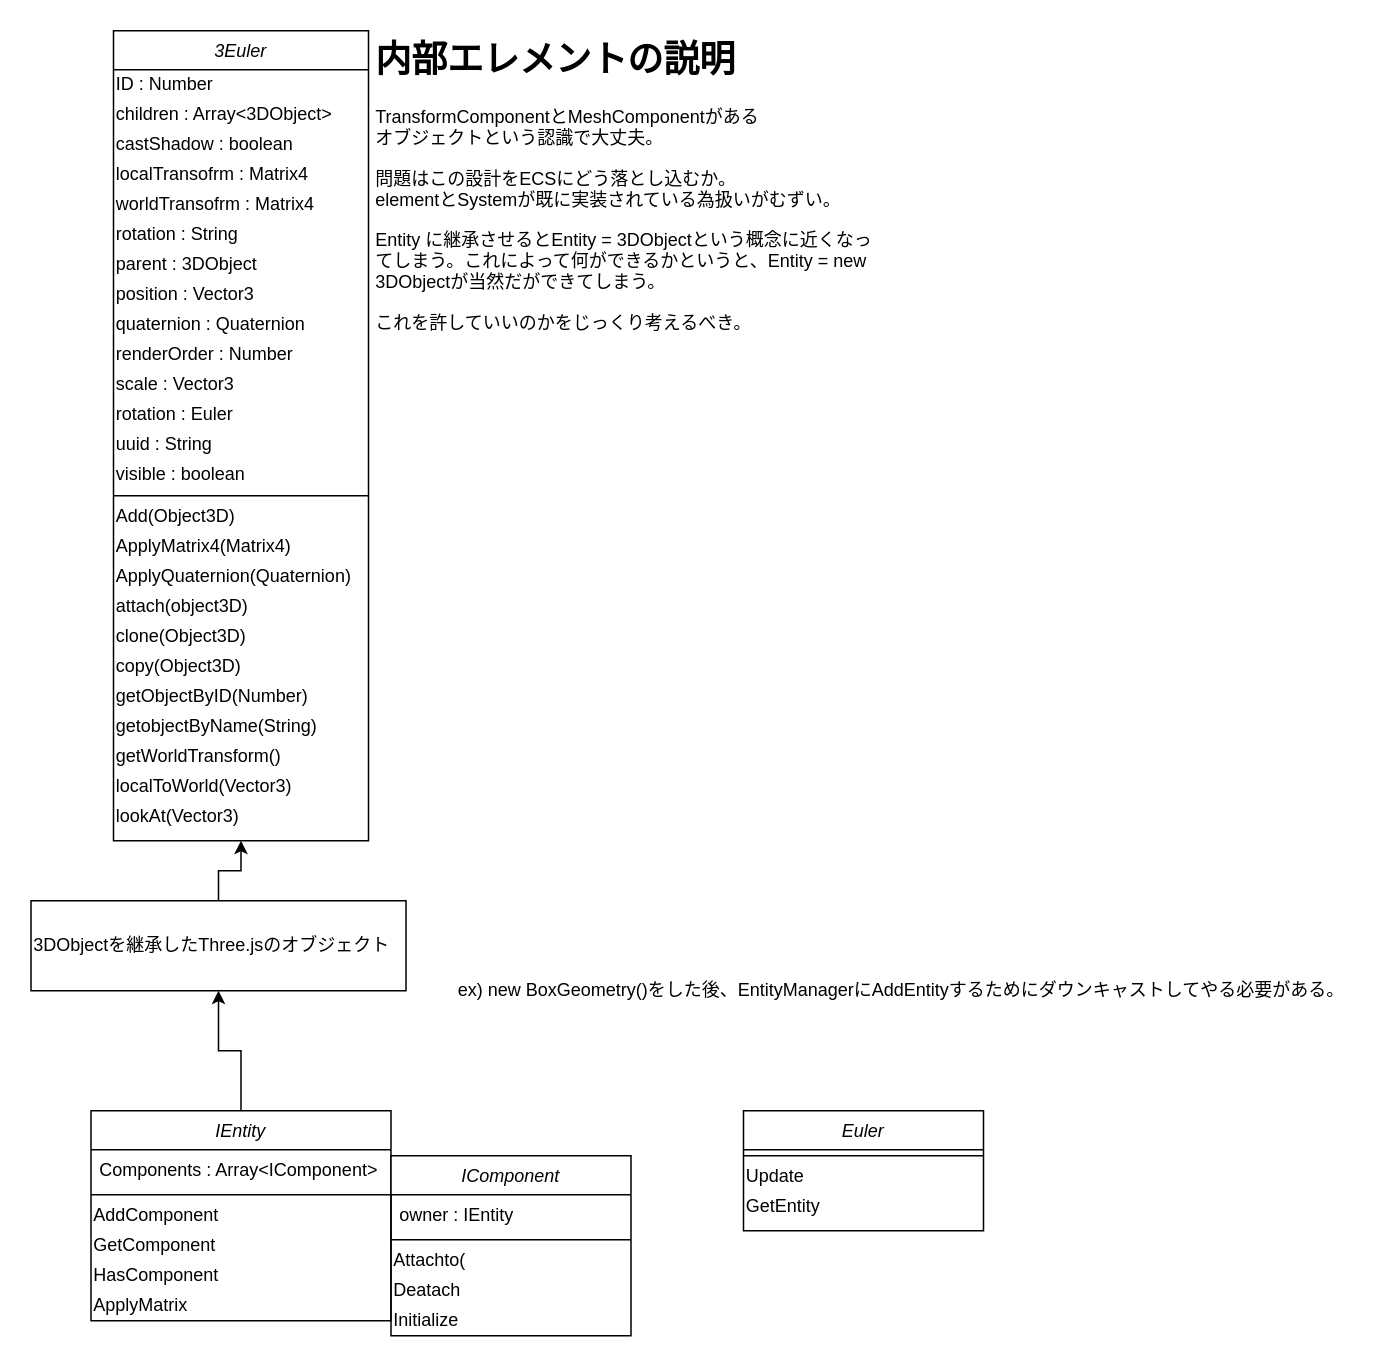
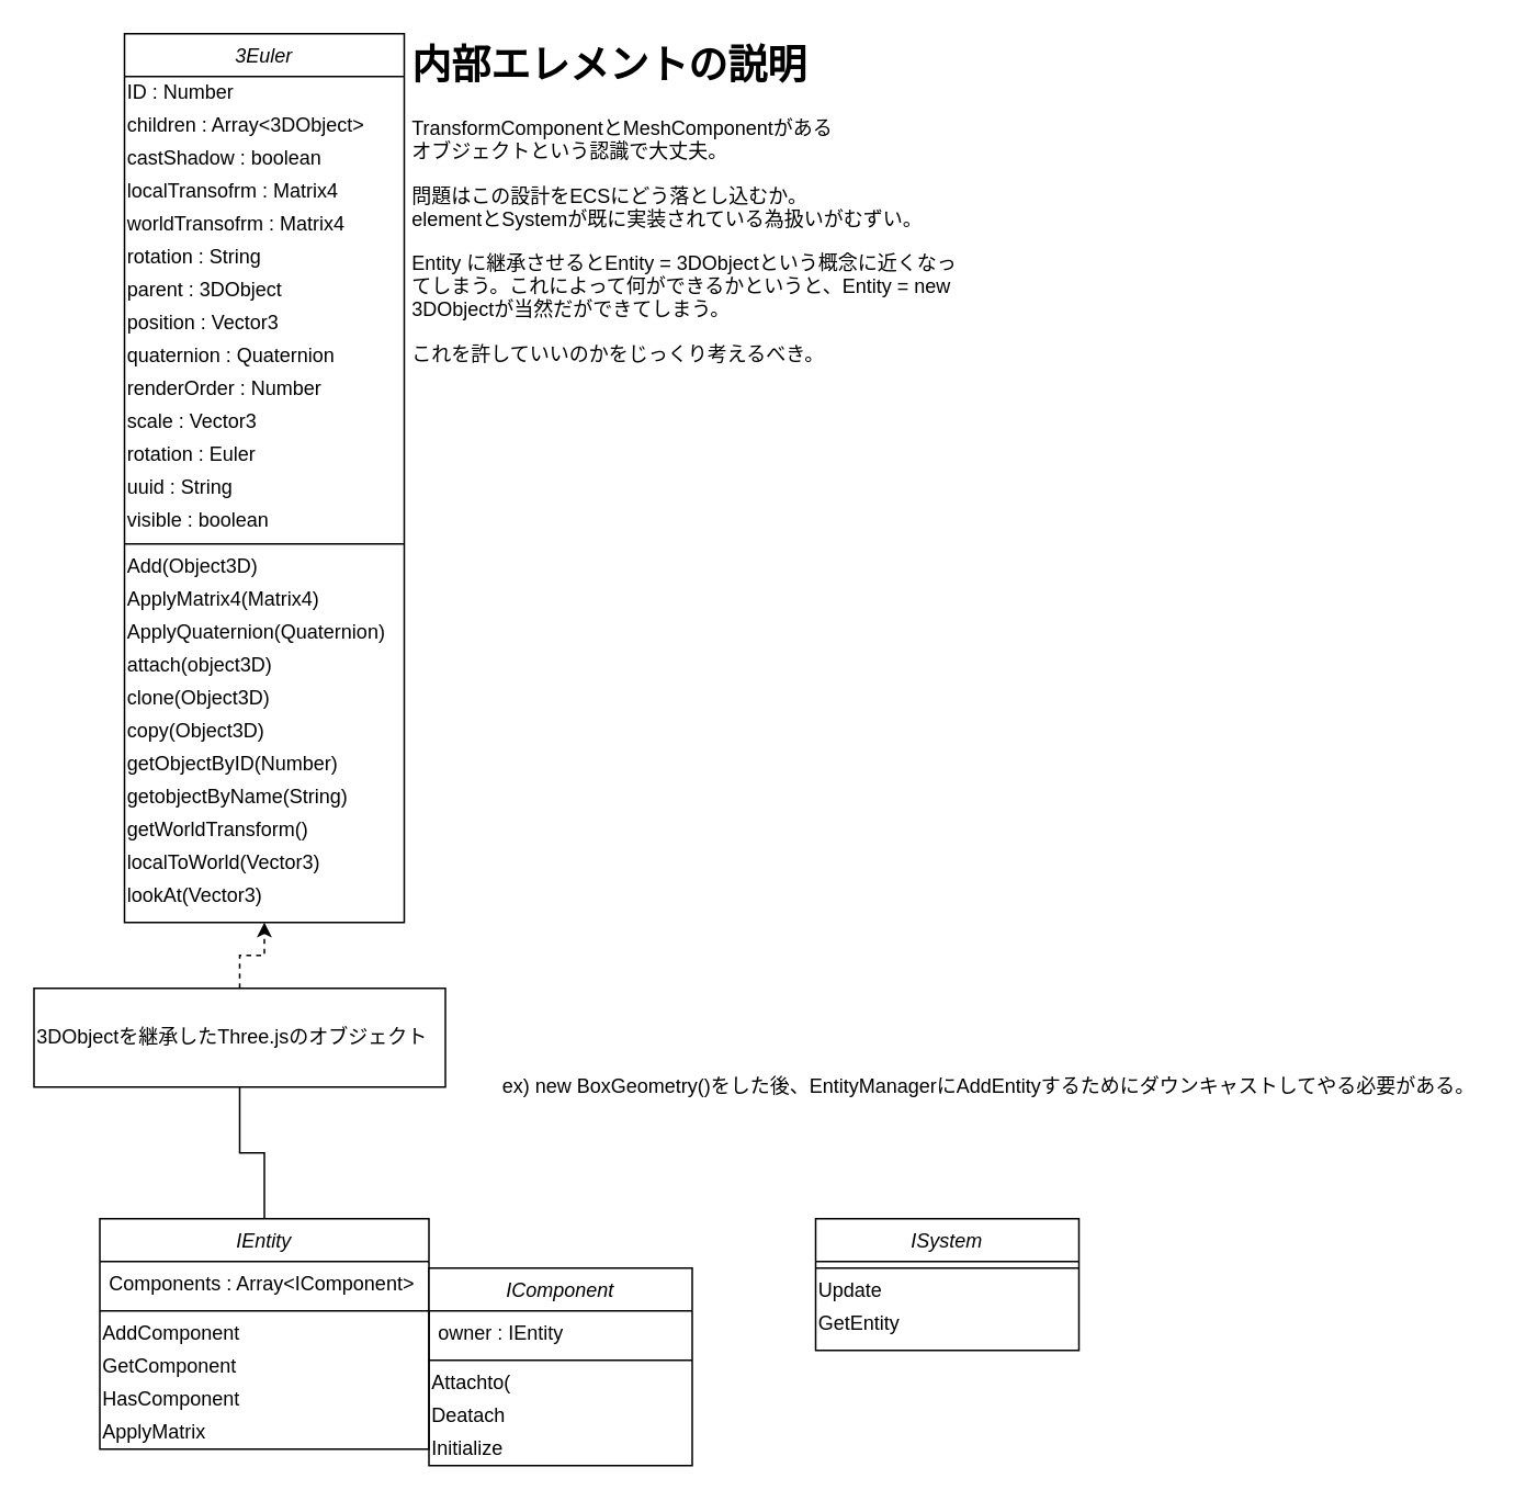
  <mxCell id="0" />
  <mxCell id="1" parent="0" />
- <mxCell id="2" style="edgeStyle=orthogonalEdgeStyle;rounded=0;orthogonalLoop=1;jettySize=auto;html=1;exitX=0.5;exitY=0;exitDx=0;exitDy=0;" edge="1" parent="1" source="3" target="49"><mxGeometry relative="1" as="geometry" /></mxCell>
+ <mxCell id="2" style="edgeStyle=orthogonalEdgeStyle;rounded=0;orthogonalLoop=1;jettySize=auto;html=1;exitX=0.5;exitY=0;exitDx=0;exitDy=0;endArrow=none;" edge="1" parent="1" source="3" target="49"><mxGeometry relative="1" as="geometry" /></mxCell>
  <mxCell id="3" value="IEntity" style="swimlane;fontStyle=2;align=center;verticalAlign=top;childLayout=stackLayout;horizontal=1;startSize=26;horizontalStack=0;resizeParent=1;resizeLast=0;collapsible=1;marginBottom=0;rounded=0;shadow=0;strokeWidth=1;" parent="1" vertex="1"><mxGeometry x="60" y="740" width="200" height="140" as="geometry"><mxRectangle x="230" y="140" width="160" height="26" as="alternateBounds" /></mxGeometry></mxCell>
  <mxCell id="4" value="Components : Array&lt;IComponent&gt;" style="text;align=left;verticalAlign=top;spacingLeft=4;spacingRight=4;overflow=hidden;rotatable=0;points=[[0,0.5],[1,0.5]];portConstraint=eastwest;" parent="3" vertex="1"><mxGeometry y="26" width="200" height="26" as="geometry" /></mxCell>
  <mxCell id="5" value="" style="line;html=1;strokeWidth=1;align=left;verticalAlign=middle;spacingTop=-1;spacingLeft=3;spacingRight=3;rotatable=0;labelPosition=right;points=[];portConstraint=eastwest;" parent="3" vertex="1"><mxGeometry y="52" width="200" height="8" as="geometry" /></mxCell>
  <mxCell id="6" value="AddComponent" style="text;html=1;align=left;verticalAlign=middle;resizable=0;points=[];autosize=1;strokeColor=none;fillColor=none;" vertex="1" parent="3"><mxGeometry y="60" width="200" height="20" as="geometry" /></mxCell>
  <mxCell id="7" value="GetComponent&lt;br&gt;" style="text;html=1;align=left;verticalAlign=middle;resizable=0;points=[];autosize=1;strokeColor=none;fillColor=none;" vertex="1" parent="3"><mxGeometry y="80" width="200" height="20" as="geometry" /></mxCell>
  <mxCell id="8" value="HasComponent&lt;br&gt;" style="text;html=1;align=left;verticalAlign=middle;resizable=0;points=[];autosize=1;strokeColor=none;fillColor=none;" vertex="1" parent="3"><mxGeometry y="100" width="200" height="20" as="geometry" /></mxCell>
  <mxCell id="9" value="ApplyMatrix" style="text;html=1;align=left;verticalAlign=middle;resizable=0;points=[];autosize=1;strokeColor=none;fillColor=none;" vertex="1" parent="3"><mxGeometry y="120" width="200" height="20" as="geometry" /></mxCell>
  <mxCell id="10" value="IComponent&#10;" style="swimlane;fontStyle=2;align=center;verticalAlign=top;childLayout=stackLayout;horizontal=1;startSize=26;horizontalStack=0;resizeParent=1;resizeLast=0;collapsible=1;marginBottom=0;rounded=0;shadow=0;strokeWidth=1;" vertex="1" parent="1"><mxGeometry x="260" y="770" width="160" height="120" as="geometry"><mxRectangle x="230" y="140" width="160" height="26" as="alternateBounds" /></mxGeometry></mxCell>
  <mxCell id="11" value="owner : IEntity" style="text;align=left;verticalAlign=top;spacingLeft=4;spacingRight=4;overflow=hidden;rotatable=0;points=[[0,0.5],[1,0.5]];portConstraint=eastwest;" vertex="1" parent="10"><mxGeometry y="26" width="160" height="26" as="geometry" /></mxCell>
  <mxCell id="12" value="" style="line;html=1;strokeWidth=1;align=left;verticalAlign=middle;spacingTop=-1;spacingLeft=3;spacingRight=3;rotatable=0;labelPosition=right;points=[];portConstraint=eastwest;" vertex="1" parent="10"><mxGeometry y="52" width="160" height="8" as="geometry" /></mxCell>
  <mxCell id="13" value="Attachto(" style="text;html=1;align=left;verticalAlign=middle;resizable=0;points=[];autosize=1;strokeColor=none;fillColor=none;" vertex="1" parent="10"><mxGeometry y="60" width="160" height="20" as="geometry" /></mxCell>
  <mxCell id="14" value="Deatach" style="text;html=1;align=left;verticalAlign=middle;resizable=0;points=[];autosize=1;strokeColor=none;fillColor=none;" vertex="1" parent="10"><mxGeometry y="80" width="160" height="20" as="geometry" /></mxCell>
  <mxCell id="15" value="Initialize" style="text;html=1;align=left;verticalAlign=middle;resizable=0;points=[];autosize=1;strokeColor=none;fillColor=none;" vertex="1" parent="10"><mxGeometry y="100" width="160" height="20" as="geometry" /></mxCell>
- <mxCell id="16" value="Euler" style="swimlane;fontStyle=2;align=center;verticalAlign=top;childLayout=stackLayout;horizontal=1;startSize=26;horizontalStack=0;resizeParent=1;resizeLast=0;collapsible=1;marginBottom=0;rounded=0;shadow=0;strokeWidth=1;" vertex="1" parent="1"><mxGeometry x="495" y="740" width="160" height="80" as="geometry"><mxRectangle x="230" y="140" width="160" height="26" as="alternateBounds" /></mxGeometry></mxCell>
+ <mxCell id="16" value="ISystem" style="swimlane;fontStyle=2;align=center;verticalAlign=top;childLayout=stackLayout;horizontal=1;startSize=26;horizontalStack=0;resizeParent=1;resizeLast=0;collapsible=1;marginBottom=0;rounded=0;shadow=0;strokeWidth=1;" vertex="1" parent="1"><mxGeometry x="495" y="740" width="160" height="80" as="geometry"><mxRectangle x="230" y="140" width="160" height="26" as="alternateBounds" /></mxGeometry></mxCell>
  <mxCell id="17" value="" style="line;html=1;strokeWidth=1;align=left;verticalAlign=middle;spacingTop=-1;spacingLeft=3;spacingRight=3;rotatable=0;labelPosition=right;points=[];portConstraint=eastwest;" vertex="1" parent="16"><mxGeometry y="26" width="160" height="8" as="geometry" /></mxCell>
  <mxCell id="18" value="Update" style="text;html=1;align=left;verticalAlign=middle;resizable=0;points=[];autosize=1;strokeColor=none;fillColor=none;" vertex="1" parent="16"><mxGeometry y="34" width="160" height="20" as="geometry" /></mxCell>
  <mxCell id="19" value="GetEntity" style="text;html=1;align=left;verticalAlign=middle;resizable=0;points=[];autosize=1;strokeColor=none;fillColor=none;" vertex="1" parent="16"><mxGeometry y="54" width="160" height="20" as="geometry" /></mxCell>
  <mxCell id="20" value="3Euler" style="swimlane;fontStyle=2;align=center;verticalAlign=top;childLayout=stackLayout;horizontal=1;startSize=26;horizontalStack=0;resizeParent=1;resizeLast=0;collapsible=1;marginBottom=0;rounded=0;shadow=0;strokeWidth=1;" vertex="1" parent="1"><mxGeometry x="75" y="20" width="170" height="540" as="geometry"><mxRectangle x="230" y="140" width="160" height="26" as="alternateBounds" /></mxGeometry></mxCell>
  <mxCell id="21" value="ID : Number" style="text;html=1;align=left;verticalAlign=middle;resizable=0;points=[];autosize=1;strokeColor=none;fillColor=none;" vertex="1" parent="20"><mxGeometry y="26" width="170" height="20" as="geometry" /></mxCell>
  <mxCell id="22" value="children : Array&amp;lt;3DObject&amp;gt;" style="text;html=1;align=left;verticalAlign=middle;resizable=0;points=[];autosize=1;strokeColor=none;fillColor=none;" vertex="1" parent="20"><mxGeometry y="46" width="170" height="20" as="geometry" /></mxCell>
  <mxCell id="23" value="castShadow : boolean" style="text;html=1;align=left;verticalAlign=middle;resizable=0;points=[];autosize=1;strokeColor=none;fillColor=none;" vertex="1" parent="20"><mxGeometry y="66" width="170" height="20" as="geometry" /></mxCell>
  <mxCell id="24" value="localTransofrm : Matrix4" style="text;html=1;align=left;verticalAlign=middle;resizable=0;points=[];autosize=1;strokeColor=none;fillColor=none;" vertex="1" parent="20"><mxGeometry y="86" width="170" height="20" as="geometry" /></mxCell>
  <mxCell id="25" value="worldTransofrm : Matrix4" style="text;html=1;align=left;verticalAlign=middle;resizable=0;points=[];autosize=1;strokeColor=none;fillColor=none;" vertex="1" parent="20"><mxGeometry y="106" width="170" height="20" as="geometry" /></mxCell>
  <mxCell id="26" value="rotation : String" style="text;html=1;align=left;verticalAlign=middle;resizable=0;points=[];autosize=1;strokeColor=none;fillColor=none;" vertex="1" parent="20"><mxGeometry y="126" width="170" height="20" as="geometry" /></mxCell>
  <mxCell id="27" value="parent : 3DObject" style="text;html=1;align=left;verticalAlign=middle;resizable=0;points=[];autosize=1;strokeColor=none;fillColor=none;" vertex="1" parent="20"><mxGeometry y="146" width="170" height="20" as="geometry" /></mxCell>
  <mxCell id="28" value="position : Vector3" style="text;html=1;align=left;verticalAlign=middle;resizable=0;points=[];autosize=1;strokeColor=none;fillColor=none;" vertex="1" parent="20"><mxGeometry y="166" width="170" height="20" as="geometry" /></mxCell>
  <mxCell id="29" value="quaternion : Quaternion" style="text;html=1;align=left;verticalAlign=middle;resizable=0;points=[];autosize=1;strokeColor=none;fillColor=none;" vertex="1" parent="20"><mxGeometry y="186" width="170" height="20" as="geometry" /></mxCell>
  <mxCell id="30" value="renderOrder : Number" style="text;html=1;align=left;verticalAlign=middle;resizable=0;points=[];autosize=1;strokeColor=none;fillColor=none;" vertex="1" parent="20"><mxGeometry y="206" width="170" height="20" as="geometry" /></mxCell>
  <mxCell id="31" value="scale : Vector3" style="text;html=1;align=left;verticalAlign=middle;resizable=0;points=[];autosize=1;strokeColor=none;fillColor=none;" vertex="1" parent="20"><mxGeometry y="226" width="170" height="20" as="geometry" /></mxCell>
  <mxCell id="32" value="rotation : Euler" style="text;html=1;align=left;verticalAlign=middle;resizable=0;points=[];autosize=1;strokeColor=none;fillColor=none;" vertex="1" parent="20"><mxGeometry y="246" width="170" height="20" as="geometry" /></mxCell>
  <mxCell id="33" value="uuid : String" style="text;html=1;align=left;verticalAlign=middle;resizable=0;points=[];autosize=1;strokeColor=none;fillColor=none;" vertex="1" parent="20"><mxGeometry y="266" width="170" height="20" as="geometry" /></mxCell>
  <mxCell id="34" value="visible : boolean" style="text;html=1;align=left;verticalAlign=middle;resizable=0;points=[];autosize=1;strokeColor=none;fillColor=none;" vertex="1" parent="20"><mxGeometry y="286" width="170" height="20" as="geometry" /></mxCell>
  <mxCell id="35" value="" style="line;html=1;strokeWidth=1;align=left;verticalAlign=middle;spacingTop=-1;spacingLeft=3;spacingRight=3;rotatable=0;labelPosition=right;points=[];portConstraint=eastwest;" vertex="1" parent="20"><mxGeometry y="306" width="170" height="8" as="geometry" /></mxCell>
  <mxCell id="36" value="Add(Object3D)" style="text;html=1;align=left;verticalAlign=middle;resizable=0;points=[];autosize=1;strokeColor=none;fillColor=none;" vertex="1" parent="20"><mxGeometry y="314" width="170" height="20" as="geometry" /></mxCell>
  <mxCell id="37" value="ApplyMatrix4(Matrix4)" style="text;html=1;align=left;verticalAlign=middle;resizable=0;points=[];autosize=1;strokeColor=none;fillColor=none;" vertex="1" parent="20"><mxGeometry y="334" width="170" height="20" as="geometry" /></mxCell>
  <mxCell id="38" value="ApplyQuaternion(Quaternion)" style="text;html=1;align=left;verticalAlign=middle;resizable=0;points=[];autosize=1;strokeColor=none;fillColor=none;" vertex="1" parent="20"><mxGeometry y="354" width="170" height="20" as="geometry" /></mxCell>
  <mxCell id="39" value="attach(object3D)" style="text;html=1;align=left;verticalAlign=middle;resizable=0;points=[];autosize=1;strokeColor=none;fillColor=none;" vertex="1" parent="20"><mxGeometry y="374" width="170" height="20" as="geometry" /></mxCell>
  <mxCell id="40" value="clone(Object3D)" style="text;html=1;align=left;verticalAlign=middle;resizable=0;points=[];autosize=1;strokeColor=none;fillColor=none;" vertex="1" parent="20"><mxGeometry y="394" width="170" height="20" as="geometry" /></mxCell>
  <mxCell id="41" value="copy(Object3D)" style="text;html=1;align=left;verticalAlign=middle;resizable=0;points=[];autosize=1;strokeColor=none;fillColor=none;" vertex="1" parent="20"><mxGeometry y="414" width="170" height="20" as="geometry" /></mxCell>
  <mxCell id="42" value="getObjectByID(Number)" style="text;html=1;align=left;verticalAlign=middle;resizable=0;points=[];autosize=1;strokeColor=none;fillColor=none;" vertex="1" parent="20"><mxGeometry y="434" width="170" height="20" as="geometry" /></mxCell>
  <mxCell id="43" value="getobjectByName(String)" style="text;html=1;align=left;verticalAlign=middle;resizable=0;points=[];autosize=1;strokeColor=none;fillColor=none;" vertex="1" parent="20"><mxGeometry y="454" width="170" height="20" as="geometry" /></mxCell>
  <mxCell id="44" value="getWorldTransform()" style="text;html=1;align=left;verticalAlign=middle;resizable=0;points=[];autosize=1;strokeColor=none;fillColor=none;" vertex="1" parent="20"><mxGeometry y="474" width="170" height="20" as="geometry" /></mxCell>
  <mxCell id="45" value="localToWorld(Vector3)" style="text;html=1;align=left;verticalAlign=middle;resizable=0;points=[];autosize=1;strokeColor=none;fillColor=none;" vertex="1" parent="20"><mxGeometry y="494" width="170" height="20" as="geometry" /></mxCell>
  <mxCell id="46" value="lookAt(Vector3)" style="text;html=1;align=left;verticalAlign=middle;resizable=0;points=[];autosize=1;strokeColor=none;fillColor=none;" vertex="1" parent="20"><mxGeometry y="514" width="170" height="20" as="geometry" /></mxCell>
  <mxCell id="47" value="&lt;h1&gt;内部エレメントの説明&lt;/h1&gt;&lt;p&gt;TransformComponentとMeshComponentがある&lt;br&gt;&lt;span&gt;オブジェクトという認識で大丈夫。&lt;/span&gt;&lt;/p&gt;&lt;p&gt;問題はこの設計をECSにどう落とし込むか。&lt;br&gt;elementとSystemが既に実装されている為扱いがむずい。&lt;/p&gt;&lt;p&gt;Entity に継承させるとEntity = 3DObjectという概念に近くなってしまう。これによって何ができるかというと、Entity = new 3DObjectが当然だができてしまう。&lt;/p&gt;&lt;p&gt;これを許していいのかをじっくり考えるべき。&lt;/p&gt;" style="text;html=1;strokeColor=none;fillColor=none;spacing=5;spacingTop=-20;whiteSpace=wrap;overflow=hidden;rounded=0;align=left;" vertex="1" parent="1"><mxGeometry x="245" y="20" width="340" height="310" as="geometry" /></mxCell>
- <mxCell id="48" style="edgeStyle=orthogonalEdgeStyle;rounded=0;orthogonalLoop=1;jettySize=auto;html=1;exitX=0.5;exitY=0;exitDx=0;exitDy=0;" edge="1" parent="1" source="49" target="20"><mxGeometry relative="1" as="geometry" /></mxCell>
+ <mxCell id="48" style="edgeStyle=orthogonalEdgeStyle;rounded=0;orthogonalLoop=1;jettySize=auto;html=1;exitX=0.5;exitY=0;exitDx=0;exitDy=0;dashed=1;" edge="1" parent="1" source="49" target="20"><mxGeometry relative="1" as="geometry" /></mxCell>
  <mxCell id="49" value="3DObjectを継承したThree.jsのオブジェクト" style="rounded=0;whiteSpace=wrap;html=1;align=left;" vertex="1" parent="1"><mxGeometry x="20" y="600" width="250" height="60" as="geometry" /></mxCell>
  <mxCell id="50" value="ex) new BoxGeometry()をした後、EntityManagerにAddEntityするためにダウンキャストしてやる必要がある。" style="text;html=1;align=center;verticalAlign=middle;resizable=0;points=[];autosize=1;strokeColor=none;fillColor=none;" vertex="1" parent="1"><mxGeometry x="295" y="650" width="610" height="20" as="geometry" /></mxCell>
